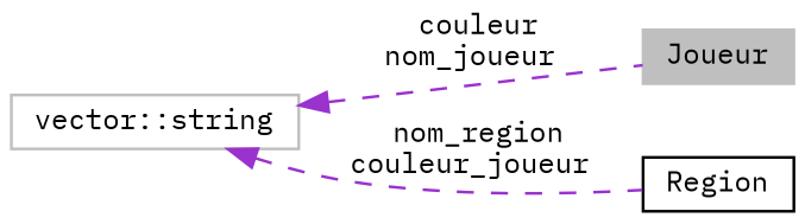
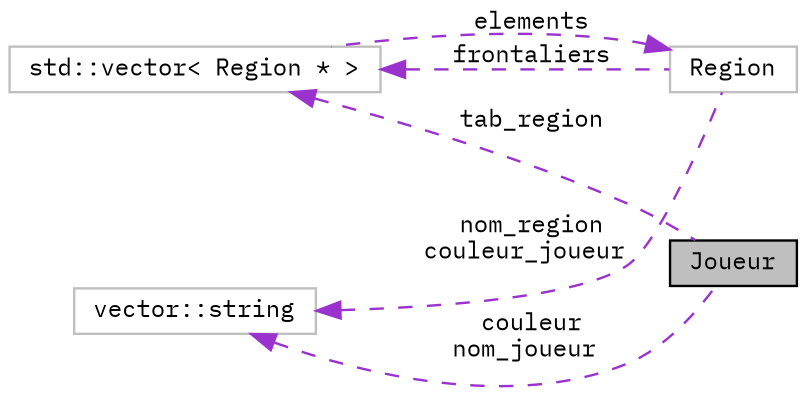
  digraph {
    fontname="IBM Plex Mono"
    rankdir=LR
    node [color=black fillcolor=white fontname="IBM Plex Mono" fontsize=10 shape=record style=filled]
    edge [color=darkorchid3 dir=back fontname="IBM Plex Mono" fontsize=10 labelfontname=Helvetica labelfontsize=10 style=dashed]
-   n1 [color=grey75 fillcolor=grey75 fontcolor=black height=0.2 label=Joueur width=0.4]
-   n3 [height=0.2 label=Region width=0.4]
+   n1 [fillcolor=grey75 fontcolor=black height=0.2 label=Joueur width=0.4]
+   n2 [color=grey75 height=0.2 label="std::vector\< Region * \>" width=0.4]
+   n3 [color=grey75 height=0.2 label=Region width=0.4]
    n4 [color=grey75 height=0.2 label="vector::string" width=0.4]
+   n2 -> n1 [label=" tab_region"]
+   n2 -> n3 [label=" frontaliers"]
+   n3 -> n2 [label=" elements"]
    n4 -> n1 [label=" couleur\nnom_joueur"]
    n4 -> n3 [label=" nom_region\ncouleur_joueur"]
  }
